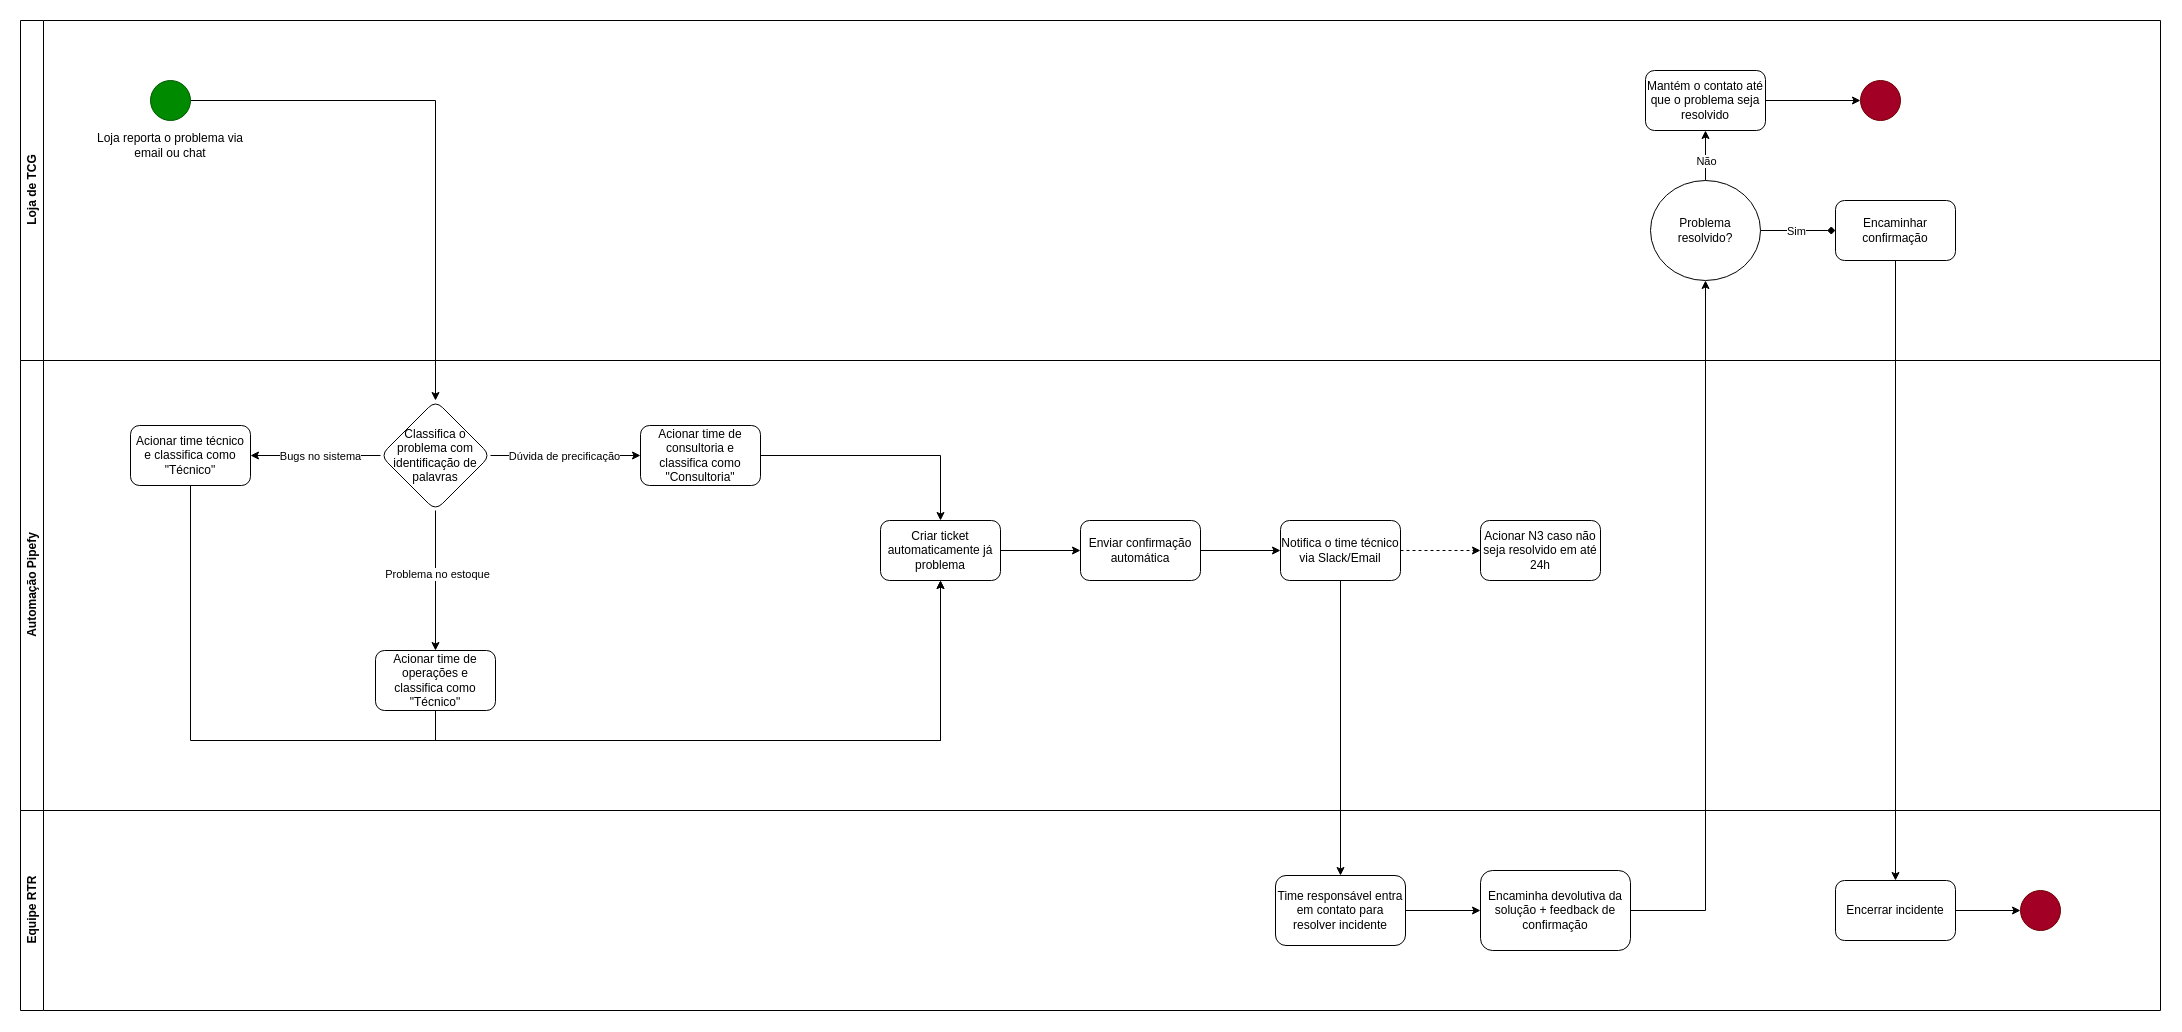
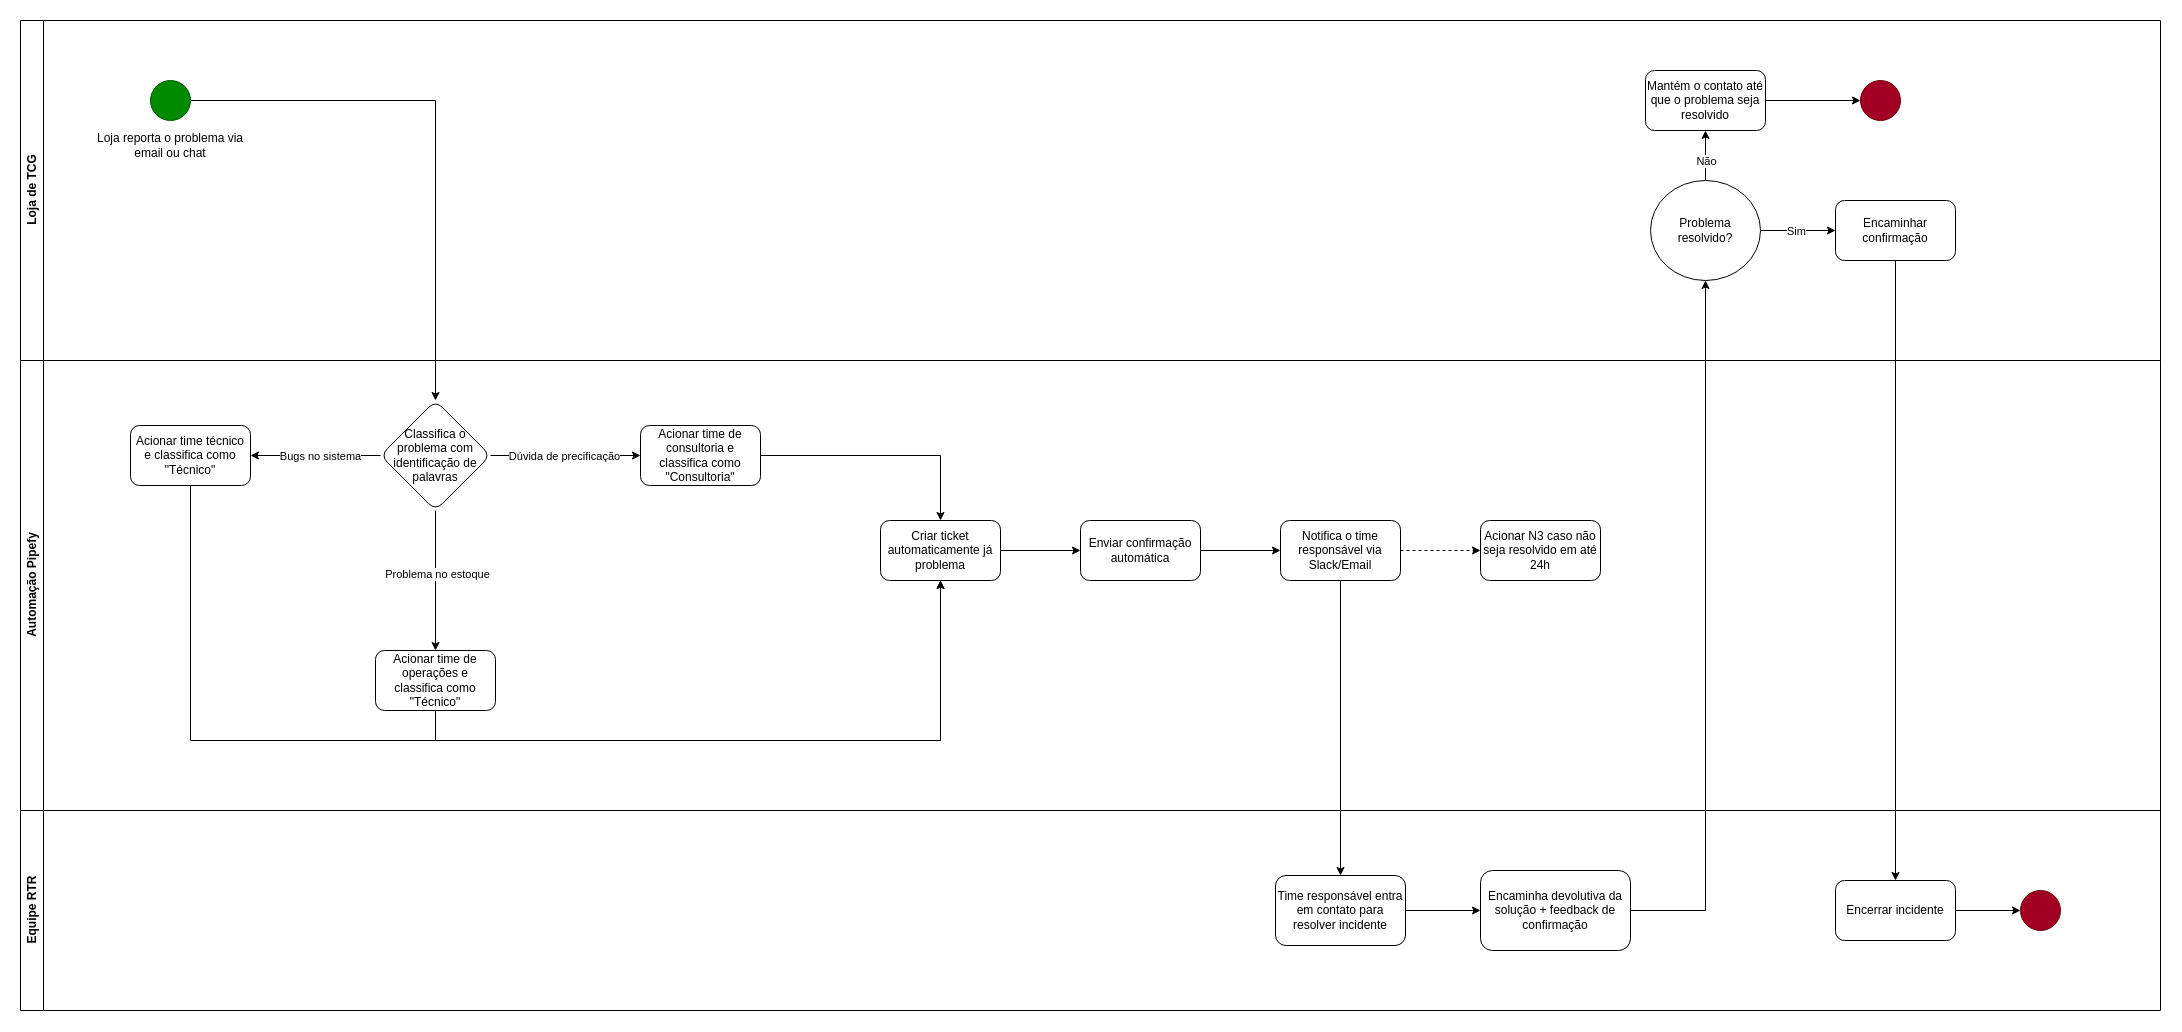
  <mxCell id="0" />
  <mxCell id="1" parent="0" />
  <mxCell id="2" style="edgeStyle=orthogonalEdgeStyle;rounded=0;orthogonalLoop=1;jettySize=auto;html=1;entryX=0.5;entryY=0;entryDx=0;entryDy=0;" edge="1" parent="1" source="5" target="22"><mxGeometry relative="1" as="geometry" /></mxCell>
  <mxCell id="3" value="Loja de TCG" style="swimlane;horizontal=0;whiteSpace=wrap;html=1;" vertex="1" parent="1"><mxGeometry y="20" width="2140" height="340" as="geometry" x="20" /></mxCell>
  <mxCell id="4" value="Loja reporta o problema via email ou chat" style="text;html=1;align=center;verticalAlign=middle;whiteSpace=wrap;rounded=0;" vertex="1" parent="3"><mxGeometry x="75" y="110" width="150" height="30" as="geometry" /></mxCell>
  <mxCell id="5" value="" style="ellipse;whiteSpace=wrap;html=1;aspect=fixed;fillColor=#008a00;fontColor=#ffffff;strokeColor=#005700;" vertex="1" parent="3"><mxGeometry x="130" y="60" width="40" height="40" as="geometry" /></mxCell>
- <mxCell id="6" value="" style="edgeStyle=orthogonalEdgeStyle;rounded=0;orthogonalLoop=1;jettySize=auto;html=1;endArrow=diamond;" edge="1" parent="3" source="10" target="11"><mxGeometry relative="1" as="geometry" /></mxCell>
+ <mxCell id="6" value="" style="edgeStyle=orthogonalEdgeStyle;rounded=0;orthogonalLoop=1;jettySize=auto;html=1;" edge="1" parent="3" source="10" target="11"><mxGeometry relative="1" as="geometry" /></mxCell>
  <mxCell id="7" value="Sim" style="edgeLabel;html=1;align=center;verticalAlign=middle;resizable=0;points=[];" vertex="1" connectable="0" parent="6"><mxGeometry x="-0.064" relative="1" as="geometry"><mxPoint as="offset" /></mxGeometry></mxCell>
  <mxCell id="8" value="" style="edgeStyle=orthogonalEdgeStyle;rounded=0;orthogonalLoop=1;jettySize=auto;html=1;" edge="1" parent="3" source="10" target="13"><mxGeometry relative="1" as="geometry" /></mxCell>
  <mxCell id="9" value="Não" style="edgeLabel;html=1;align=center;verticalAlign=middle;resizable=0;points=[];" vertex="1" connectable="0" parent="8"><mxGeometry x="0.164" y="-3" relative="1" as="geometry"><mxPoint x="-3" y="9" as="offset" /></mxGeometry></mxCell>
  <mxCell id="10" value="Problema resolvido?" style="ellipse;whiteSpace=wrap;html=1;" vertex="1" parent="3"><mxGeometry x="1630" y="160" width="110" height="100" as="geometry" /></mxCell>
  <mxCell id="11" value="Encaminhar confirmação" style="whiteSpace=wrap;html=1;rounded=1;" vertex="1" parent="3"><mxGeometry x="1815" y="180" width="120" height="60" as="geometry" /></mxCell>
  <mxCell id="12" value="" style="edgeStyle=orthogonalEdgeStyle;rounded=0;orthogonalLoop=1;jettySize=auto;html=1;" edge="1" parent="3" source="13"><mxGeometry relative="1" as="geometry"><mxPoint x="1840" y="80" as="targetPoint" /></mxGeometry></mxCell>
  <mxCell id="13" value="Mantém o contato até que o problema seja resolvido" style="whiteSpace=wrap;html=1;rounded=1;" vertex="1" parent="3"><mxGeometry x="1625" y="50" width="120" height="60" as="geometry" /></mxCell>
  <mxCell id="14" value="" style="ellipse;whiteSpace=wrap;html=1;aspect=fixed;fillColor=#a20025;fontColor=#ffffff;strokeColor=#6F0000;" vertex="1" parent="3"><mxGeometry x="1840" y="60" width="40" height="40" as="geometry" /></mxCell>
  <mxCell id="15" value="Automação Pipefy" style="swimlane;horizontal=0;whiteSpace=wrap;html=1;" vertex="1" parent="1"><mxGeometry y="360" width="2140" height="450" as="geometry" x="20" /></mxCell>
  <mxCell id="16" value="" style="edgeStyle=orthogonalEdgeStyle;rounded=0;orthogonalLoop=1;jettySize=auto;html=1;" edge="1" parent="15" source="22" target="24"><mxGeometry relative="1" as="geometry" /></mxCell>
  <mxCell id="17" value="Bugs no sistema" style="edgeLabel;html=1;align=center;verticalAlign=middle;resizable=0;points=[];" vertex="1" connectable="0" parent="16"><mxGeometry x="0.077" relative="1" as="geometry"><mxPoint x="9" as="offset" /></mxGeometry></mxCell>
  <mxCell id="18" value="" style="edgeStyle=orthogonalEdgeStyle;rounded=0;orthogonalLoop=1;jettySize=auto;html=1;" edge="1" parent="15" source="22" target="26"><mxGeometry relative="1" as="geometry" /></mxCell>
  <mxCell id="19" value="Dúvida de precificação" style="edgeLabel;html=1;align=center;verticalAlign=middle;resizable=0;points=[];" vertex="1" connectable="0" parent="18"><mxGeometry x="0.204" relative="1" as="geometry"><mxPoint x="-17" as="offset" /></mxGeometry></mxCell>
  <mxCell id="20" value="" style="edgeStyle=orthogonalEdgeStyle;rounded=0;orthogonalLoop=1;jettySize=auto;html=1;" edge="1" parent="15" source="22" target="28"><mxGeometry relative="1" as="geometry" /></mxCell>
  <mxCell id="21" value="Problema no estoque" style="edgeLabel;html=1;align=center;verticalAlign=middle;resizable=0;points=[];" vertex="1" connectable="0" parent="20"><mxGeometry x="-0.1" y="1" relative="1" as="geometry"><mxPoint as="offset" /></mxGeometry></mxCell>
  <mxCell id="22" value="Classifica o problema com identificação de palavras" style="rhombus;whiteSpace=wrap;html=1;rounded=1;" vertex="1" parent="15"><mxGeometry x="360" y="40" width="110" height="110" as="geometry" /></mxCell>
  <mxCell id="23" style="edgeStyle=orthogonalEdgeStyle;rounded=0;orthogonalLoop=1;jettySize=auto;html=1;entryX=0.5;entryY=1;entryDx=0;entryDy=0;" edge="1" parent="15" source="24" target="30"><mxGeometry relative="1" as="geometry"><Array as="points"><mxPoint x="170" y="380" /><mxPoint x="920" y="380" /></Array></mxGeometry></mxCell>
  <mxCell id="24" value="Acionar time técnico e classifica como &quot;Técnico&quot;" style="whiteSpace=wrap;html=1;rounded=1;" vertex="1" parent="15"><mxGeometry x="110" y="65" width="120" height="60" as="geometry" /></mxCell>
  <mxCell id="25" style="edgeStyle=orthogonalEdgeStyle;rounded=0;orthogonalLoop=1;jettySize=auto;html=1;entryX=0.5;entryY=0;entryDx=0;entryDy=0;" edge="1" parent="15" source="26" target="30"><mxGeometry relative="1" as="geometry" /></mxCell>
  <mxCell id="26" value="Acionar time de consultoria e classifica como &quot;Consultoria&quot;" style="whiteSpace=wrap;html=1;rounded=1;" vertex="1" parent="15"><mxGeometry x="620" y="65" width="120" height="60" as="geometry" /></mxCell>
  <mxCell id="27" style="edgeStyle=orthogonalEdgeStyle;rounded=0;orthogonalLoop=1;jettySize=auto;html=1;entryX=0.5;entryY=1;entryDx=0;entryDy=0;" edge="1" parent="15" source="28" target="30"><mxGeometry relative="1" as="geometry"><Array as="points"><mxPoint x="415" y="380" /><mxPoint x="920" y="380" /></Array></mxGeometry></mxCell>
  <mxCell id="28" value="Acionar time de operações e classifica como &quot;Técnico&quot;" style="whiteSpace=wrap;html=1;rounded=1;" vertex="1" parent="15"><mxGeometry x="355" y="290" width="120" height="60" as="geometry" /></mxCell>
  <mxCell id="29" value="" style="edgeStyle=orthogonalEdgeStyle;rounded=0;orthogonalLoop=1;jettySize=auto;html=1;" edge="1" parent="15" source="30" target="32"><mxGeometry relative="1" as="geometry" /></mxCell>
  <mxCell id="30" value="Criar ticket automaticamente já problema" style="rounded=1;whiteSpace=wrap;html=1;" vertex="1" parent="15"><mxGeometry x="860" y="160" width="120" height="60" as="geometry" /></mxCell>
  <mxCell id="31" value="" style="edgeStyle=orthogonalEdgeStyle;rounded=0;orthogonalLoop=1;jettySize=auto;html=1;" edge="1" parent="15" source="32" target="34"><mxGeometry relative="1" as="geometry" /></mxCell>
  <mxCell id="32" value="Enviar confirmação automática" style="rounded=1;whiteSpace=wrap;html=1;" vertex="1" parent="15"><mxGeometry x="1060" y="160" width="120" height="60" as="geometry" /></mxCell>
  <mxCell id="33" value="" style="edgeStyle=orthogonalEdgeStyle;rounded=0;orthogonalLoop=1;jettySize=auto;html=1;dashed=1;" edge="1" parent="15" source="34" target="35"><mxGeometry relative="1" as="geometry" /></mxCell>
- <mxCell id="34" value="Notifica o time técnico via Slack/Email" style="rounded=1;whiteSpace=wrap;html=1;" vertex="1" parent="15"><mxGeometry x="1260" y="160" width="120" height="60" as="geometry" /></mxCell>
+ <mxCell id="34" value="Notifica o time responsável via Slack/Email" style="rounded=1;whiteSpace=wrap;html=1;" vertex="1" parent="15"><mxGeometry x="1260" y="160" width="120" height="60" as="geometry" /></mxCell>
  <mxCell id="35" value="Acionar N3 caso não seja resolvido em até 24h" style="rounded=1;whiteSpace=wrap;html=1;" vertex="1" parent="15"><mxGeometry x="1460" y="160" width="120" height="60" as="geometry" /></mxCell>
  <mxCell id="36" value="Equipe RTR" style="swimlane;horizontal=0;whiteSpace=wrap;html=1;" vertex="1" parent="1"><mxGeometry y="810" width="2140" height="200" as="geometry" x="20" /></mxCell>
  <mxCell id="37" value="" style="edgeStyle=orthogonalEdgeStyle;rounded=0;orthogonalLoop=1;jettySize=auto;html=1;" edge="1" parent="36" source="38" target="39"><mxGeometry relative="1" as="geometry" /></mxCell>
  <mxCell id="38" value="Time responsável entra em contato para resolver incidente" style="rounded=1;whiteSpace=wrap;html=1;" vertex="1" parent="36"><mxGeometry x="1255" y="65" width="130" height="70" as="geometry" /></mxCell>
  <mxCell id="39" value="Encaminha devolutiva da solução + feedback de confirmação" style="rounded=1;whiteSpace=wrap;html=1;" vertex="1" parent="36"><mxGeometry x="1460" y="60" width="150" height="80" as="geometry" /></mxCell>
  <mxCell id="40" style="edgeStyle=orthogonalEdgeStyle;rounded=0;orthogonalLoop=1;jettySize=auto;html=1;entryX=0;entryY=0.5;entryDx=0;entryDy=0;" edge="1" parent="36" source="41" target="42"><mxGeometry relative="1" as="geometry" /></mxCell>
  <mxCell id="41" value="Encerrar incidente" style="whiteSpace=wrap;html=1;rounded=1;" vertex="1" parent="36"><mxGeometry x="1815" y="70" width="120" height="60" as="geometry" /></mxCell>
  <mxCell id="42" value="" style="ellipse;whiteSpace=wrap;html=1;aspect=fixed;fillColor=#a20025;fontColor=#ffffff;strokeColor=#6F0000;" vertex="1" parent="36"><mxGeometry x="2000" y="80" width="40" height="40" as="geometry" /></mxCell>
  <mxCell id="43" value="" style="edgeStyle=orthogonalEdgeStyle;rounded=0;orthogonalLoop=1;jettySize=auto;html=1;" edge="1" parent="1" source="34" target="38"><mxGeometry relative="1" as="geometry" /></mxCell>
  <mxCell id="44" value="" style="edgeStyle=orthogonalEdgeStyle;rounded=0;orthogonalLoop=1;jettySize=auto;html=1;" edge="1" parent="1" source="39" target="10"><mxGeometry relative="1" as="geometry" /></mxCell>
  <mxCell id="45" value="" style="edgeStyle=orthogonalEdgeStyle;rounded=0;orthogonalLoop=1;jettySize=auto;html=1;" edge="1" parent="1" source="11" target="41"><mxGeometry relative="1" as="geometry" /></mxCell>
